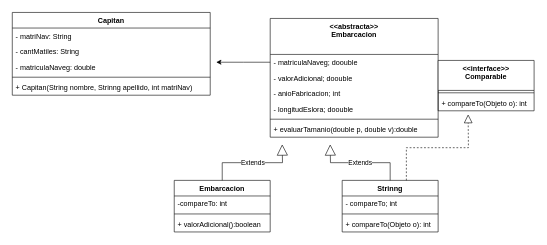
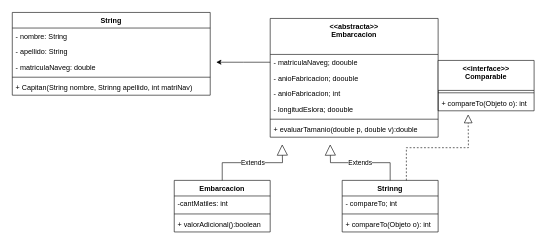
  <mxCell id="0" />
  <mxCell id="1" parent="0" />
- <mxCell id="2" value="Capitan" style="swimlane;fontStyle=1;align=center;verticalAlign=top;childLayout=stackLayout;horizontal=1;startSize=26;horizontalStack=0;resizeParent=1;resizeParentMax=0;resizeLast=0;collapsible=1;marginBottom=0;" vertex="1" parent="1"><mxGeometry x="20" y="20" width="330" height="138" as="geometry" /></mxCell>
- <mxCell id="3" value="- matriNav: String" style="text;strokeColor=none;fillColor=none;align=left;verticalAlign=top;spacingLeft=4;spacingRight=4;overflow=hidden;rotatable=0;points=[[0,0.5],[1,0.5]];portConstraint=eastwest;" vertex="1" parent="2"><mxGeometry y="26" width="330" height="26" as="geometry" /></mxCell>
- <mxCell id="4" value="- cantMatiles: String" style="text;strokeColor=none;fillColor=none;align=left;verticalAlign=top;spacingLeft=4;spacingRight=4;overflow=hidden;rotatable=0;points=[[0,0.5],[1,0.5]];portConstraint=eastwest;" vertex="1" parent="2"><mxGeometry y="52" width="330" height="26" as="geometry" /></mxCell>
+ <mxCell id="2" value="String" style="swimlane;fontStyle=1;align=center;verticalAlign=top;childLayout=stackLayout;horizontal=1;startSize=26;horizontalStack=0;resizeParent=1;resizeParentMax=0;resizeLast=0;collapsible=1;marginBottom=0;" vertex="1" parent="1"><mxGeometry x="20" y="20" width="330" height="138" as="geometry" /></mxCell>
+ <mxCell id="3" value="- nombre: String" style="text;strokeColor=none;fillColor=none;align=left;verticalAlign=top;spacingLeft=4;spacingRight=4;overflow=hidden;rotatable=0;points=[[0,0.5],[1,0.5]];portConstraint=eastwest;" vertex="1" parent="2"><mxGeometry y="26" width="330" height="26" as="geometry" /></mxCell>
+ <mxCell id="4" value="- apellido: String" style="text;strokeColor=none;fillColor=none;align=left;verticalAlign=top;spacingLeft=4;spacingRight=4;overflow=hidden;rotatable=0;points=[[0,0.5],[1,0.5]];portConstraint=eastwest;" vertex="1" parent="2"><mxGeometry y="52" width="330" height="26" as="geometry" /></mxCell>
  <mxCell id="5" value="- matriculaNaveg: double" style="text;strokeColor=none;fillColor=none;align=left;verticalAlign=top;spacingLeft=4;spacingRight=4;overflow=hidden;rotatable=0;points=[[0,0.5],[1,0.5]];portConstraint=eastwest;" vertex="1" parent="2"><mxGeometry y="78" width="330" height="26" as="geometry" /></mxCell>
  <mxCell id="6" value="" style="line;strokeWidth=1;fillColor=none;align=left;verticalAlign=middle;spacingTop=-1;spacingLeft=3;spacingRight=3;rotatable=0;labelPosition=right;points=[];portConstraint=eastwest;" vertex="1" parent="2"><mxGeometry y="104" width="330" height="8" as="geometry" /></mxCell>
  <mxCell id="7" value="+ Capitan(String nombre, Strinng apellido, int matriNav)" style="text;strokeColor=none;fillColor=none;align=left;verticalAlign=top;spacingLeft=4;spacingRight=4;overflow=hidden;rotatable=0;points=[[0,0.5],[1,0.5]];portConstraint=eastwest;" vertex="1" parent="2"><mxGeometry y="112" width="330" height="26" as="geometry" /></mxCell>
  <mxCell id="8" value="&lt;&lt;abstracta&gt;&gt;&#10;Embarcacion" style="swimlane;fontStyle=1;align=center;verticalAlign=top;childLayout=stackLayout;horizontal=1;startSize=60;horizontalStack=0;resizeParent=1;resizeParentMax=0;resizeLast=0;collapsible=1;marginBottom=0;" vertex="1" parent="1"><mxGeometry x="450" y="30" width="280" height="198" as="geometry" /></mxCell>
  <mxCell id="9" value="- matriculaNaveg; doouble" style="text;strokeColor=none;fillColor=none;align=left;verticalAlign=top;spacingLeft=4;spacingRight=4;overflow=hidden;rotatable=0;points=[[0,0.5],[1,0.5]];portConstraint=eastwest;" vertex="1" parent="8"><mxGeometry y="60" width="280" height="26" as="geometry" /></mxCell>
- <mxCell id="10" value="- valorAdicional; doouble" style="text;strokeColor=none;fillColor=none;align=left;verticalAlign=top;spacingLeft=4;spacingRight=4;overflow=hidden;rotatable=0;points=[[0,0.5],[1,0.5]];portConstraint=eastwest;" vertex="1" parent="8"><mxGeometry y="86" width="280" height="26" as="geometry" /></mxCell>
+ <mxCell id="10" value="- anioFabricacion; doouble" style="text;strokeColor=none;fillColor=none;align=left;verticalAlign=top;spacingLeft=4;spacingRight=4;overflow=hidden;rotatable=0;points=[[0,0.5],[1,0.5]];portConstraint=eastwest;" vertex="1" parent="8"><mxGeometry y="86" width="280" height="26" as="geometry" /></mxCell>
  <mxCell id="11" value="- anioFabricacion; int" style="text;strokeColor=none;fillColor=none;align=left;verticalAlign=top;spacingLeft=4;spacingRight=4;overflow=hidden;rotatable=0;points=[[0,0.5],[1,0.5]];portConstraint=eastwest;" vertex="1" parent="8"><mxGeometry y="112" width="280" height="26" as="geometry" /></mxCell>
  <mxCell id="12" value="- longitudEslora; doouble" style="text;strokeColor=none;fillColor=none;align=left;verticalAlign=top;spacingLeft=4;spacingRight=4;overflow=hidden;rotatable=0;points=[[0,0.5],[1,0.5]];portConstraint=eastwest;" vertex="1" parent="8"><mxGeometry y="138" width="280" height="26" as="geometry" /></mxCell>
  <mxCell id="13" value="" style="line;strokeWidth=1;fillColor=none;align=left;verticalAlign=middle;spacingTop=-1;spacingLeft=3;spacingRight=3;rotatable=0;labelPosition=right;points=[];portConstraint=eastwest;" vertex="1" parent="8"><mxGeometry y="164" width="280" height="8" as="geometry" /></mxCell>
  <mxCell id="14" value="+ evaluarTamanio(double p, double v):double" style="text;strokeColor=none;fillColor=none;align=left;verticalAlign=top;spacingLeft=4;spacingRight=4;overflow=hidden;rotatable=0;points=[[0,0.5],[1,0.5]];portConstraint=eastwest;" vertex="1" parent="8"><mxGeometry y="172" width="280" height="26" as="geometry" /></mxCell>
  <mxCell id="15" value="Embarcacion" style="swimlane;fontStyle=1;align=center;verticalAlign=top;childLayout=stackLayout;horizontal=1;startSize=26;horizontalStack=0;resizeParent=1;resizeParentMax=0;resizeLast=0;collapsible=1;marginBottom=0;" vertex="1" parent="1"><mxGeometry x="290" y="300" width="160" height="86" as="geometry" /></mxCell>
- <mxCell id="16" value="-compareTo: int" style="text;strokeColor=none;fillColor=none;align=left;verticalAlign=top;spacingLeft=4;spacingRight=4;overflow=hidden;rotatable=0;points=[[0,0.5],[1,0.5]];portConstraint=eastwest;" vertex="1" parent="15"><mxGeometry y="26" width="160" height="26" as="geometry" /></mxCell>
+ <mxCell id="16" value="-cantMatiles: int" style="text;strokeColor=none;fillColor=none;align=left;verticalAlign=top;spacingLeft=4;spacingRight=4;overflow=hidden;rotatable=0;points=[[0,0.5],[1,0.5]];portConstraint=eastwest;" vertex="1" parent="15"><mxGeometry y="26" width="160" height="26" as="geometry" /></mxCell>
  <mxCell id="17" value="" style="line;strokeWidth=1;fillColor=none;align=left;verticalAlign=middle;spacingTop=-1;spacingLeft=3;spacingRight=3;rotatable=0;labelPosition=right;points=[];portConstraint=eastwest;" vertex="1" parent="15"><mxGeometry y="52" width="160" height="8" as="geometry" /></mxCell>
  <mxCell id="18" value="+ valorAdicional():boolean" style="text;strokeColor=none;fillColor=none;align=left;verticalAlign=top;spacingLeft=4;spacingRight=4;overflow=hidden;rotatable=0;points=[[0,0.5],[1,0.5]];portConstraint=eastwest;" vertex="1" parent="15"><mxGeometry y="60" width="160" height="26" as="geometry" /></mxCell>
  <mxCell id="19" value="Strinng" style="swimlane;fontStyle=1;align=center;verticalAlign=top;childLayout=stackLayout;horizontal=1;startSize=26;horizontalStack=0;resizeParent=1;resizeParentMax=0;resizeLast=0;collapsible=1;marginBottom=0;" vertex="1" parent="1"><mxGeometry x="570" y="300" width="160" height="86" as="geometry" /></mxCell>
  <mxCell id="20" value="- compareTo; int" style="text;strokeColor=none;fillColor=none;align=left;verticalAlign=top;spacingLeft=4;spacingRight=4;overflow=hidden;rotatable=0;points=[[0,0.5],[1,0.5]];portConstraint=eastwest;" vertex="1" parent="19"><mxGeometry y="26" width="160" height="26" as="geometry" /></mxCell>
  <mxCell id="21" value="" style="line;strokeWidth=1;fillColor=none;align=left;verticalAlign=middle;spacingTop=-1;spacingLeft=3;spacingRight=3;rotatable=0;labelPosition=right;points=[];portConstraint=eastwest;" vertex="1" parent="19"><mxGeometry y="52" width="160" height="8" as="geometry" /></mxCell>
  <mxCell id="22" value="+ compareTo(Objeto o): int" style="text;strokeColor=none;fillColor=none;align=left;verticalAlign=top;spacingLeft=4;spacingRight=4;overflow=hidden;rotatable=0;points=[[0,0.5],[1,0.5]];portConstraint=eastwest;" vertex="1" parent="19"><mxGeometry y="60" width="160" height="26" as="geometry" /></mxCell>
  <mxCell id="23" value="Extends" style="endArrow=block;endSize=16;endFill=0;html=1;rounded=0;edgeStyle=orthogonalEdgeStyle;exitX=0.5;exitY=0;exitDx=0;exitDy=0;" edge="1" parent="1" source="15"><mxGeometry width="160" relative="1" as="geometry"><mxPoint x="220" y="240" as="sourcePoint" /><mxPoint x="470" y="240" as="targetPoint" /></mxGeometry></mxCell>
  <mxCell id="24" value="Extends" style="endArrow=block;endSize=16;endFill=0;html=1;rounded=0;edgeStyle=orthogonalEdgeStyle;exitX=0.5;exitY=0;exitDx=0;exitDy=0;" edge="1" parent="1" source="19"><mxGeometry width="160" relative="1" as="geometry"><mxPoint x="220" y="240" as="sourcePoint" /><mxPoint x="550" y="240" as="targetPoint" /></mxGeometry></mxCell>
  <mxCell id="25" value="&lt;&lt;interface&gt;&gt; &#10;Comparable" style="swimlane;fontStyle=1;align=center;verticalAlign=top;childLayout=stackLayout;horizontal=1;startSize=50;horizontalStack=0;resizeParent=1;resizeParentMax=0;resizeLast=0;collapsible=1;marginBottom=0;" vertex="1" parent="1"><mxGeometry x="730" y="100" width="160" height="84" as="geometry" /></mxCell>
  <mxCell id="26" value="" style="line;strokeWidth=1;fillColor=none;align=left;verticalAlign=middle;spacingTop=-1;spacingLeft=3;spacingRight=3;rotatable=0;labelPosition=right;points=[];portConstraint=eastwest;" vertex="1" parent="25"><mxGeometry y="50" width="160" height="8" as="geometry" /></mxCell>
  <mxCell id="27" value="+ compareTo(Objeto o): int" style="text;strokeColor=none;fillColor=none;align=left;verticalAlign=top;spacingLeft=4;spacingRight=4;overflow=hidden;rotatable=0;points=[[0,0.5],[1,0.5]];portConstraint=eastwest;" vertex="1" parent="25"><mxGeometry y="58" width="160" height="26" as="geometry" /></mxCell>
  <mxCell id="28" value="" style="endArrow=block;dashed=1;endFill=0;endSize=12;html=1;rounded=0;edgeStyle=orthogonalEdgeStyle;exitX=0.669;exitY=0;exitDx=0;exitDy=0;exitPerimeter=0;" edge="1" parent="1" source="19"><mxGeometry width="160" relative="1" as="geometry"><mxPoint x="540" y="240" as="sourcePoint" /><mxPoint x="780" y="190" as="targetPoint" /></mxGeometry></mxCell>
  <mxCell id="29" style="edgeStyle=orthogonalEdgeStyle;rounded=0;orthogonalLoop=1;jettySize=auto;html=1;" edge="1" parent="1" source="9"><mxGeometry relative="1" as="geometry"><mxPoint x="360" y="103" as="targetPoint" /></mxGeometry></mxCell>
